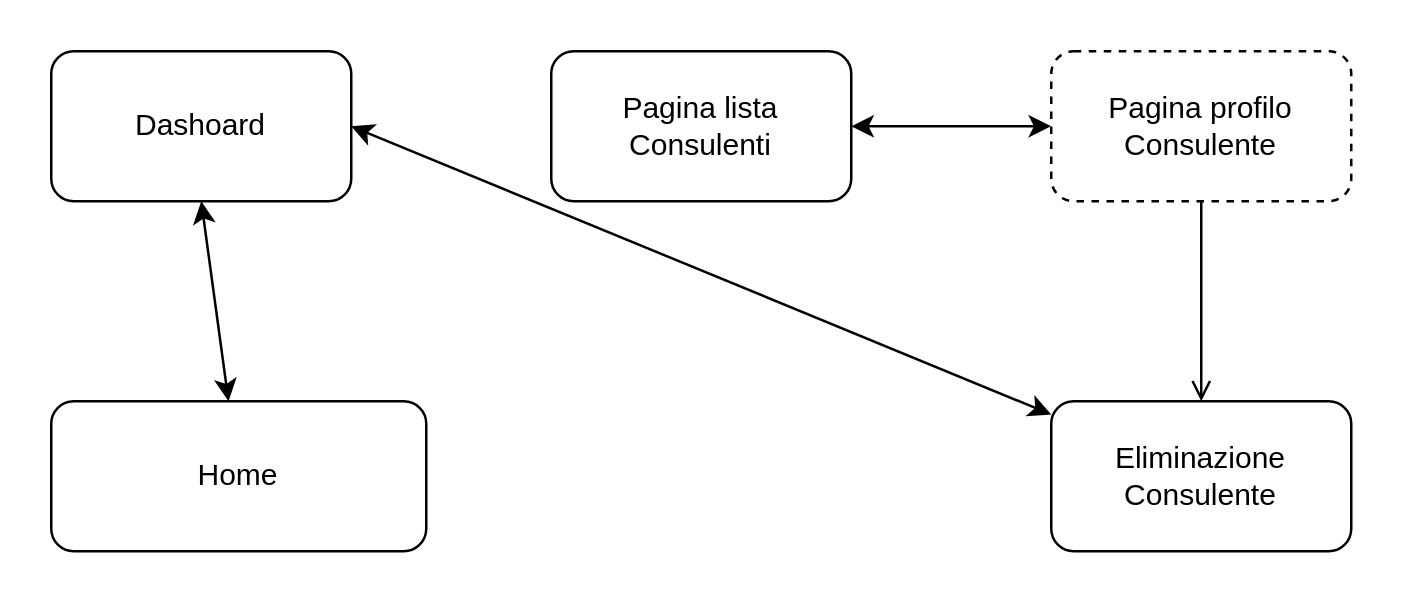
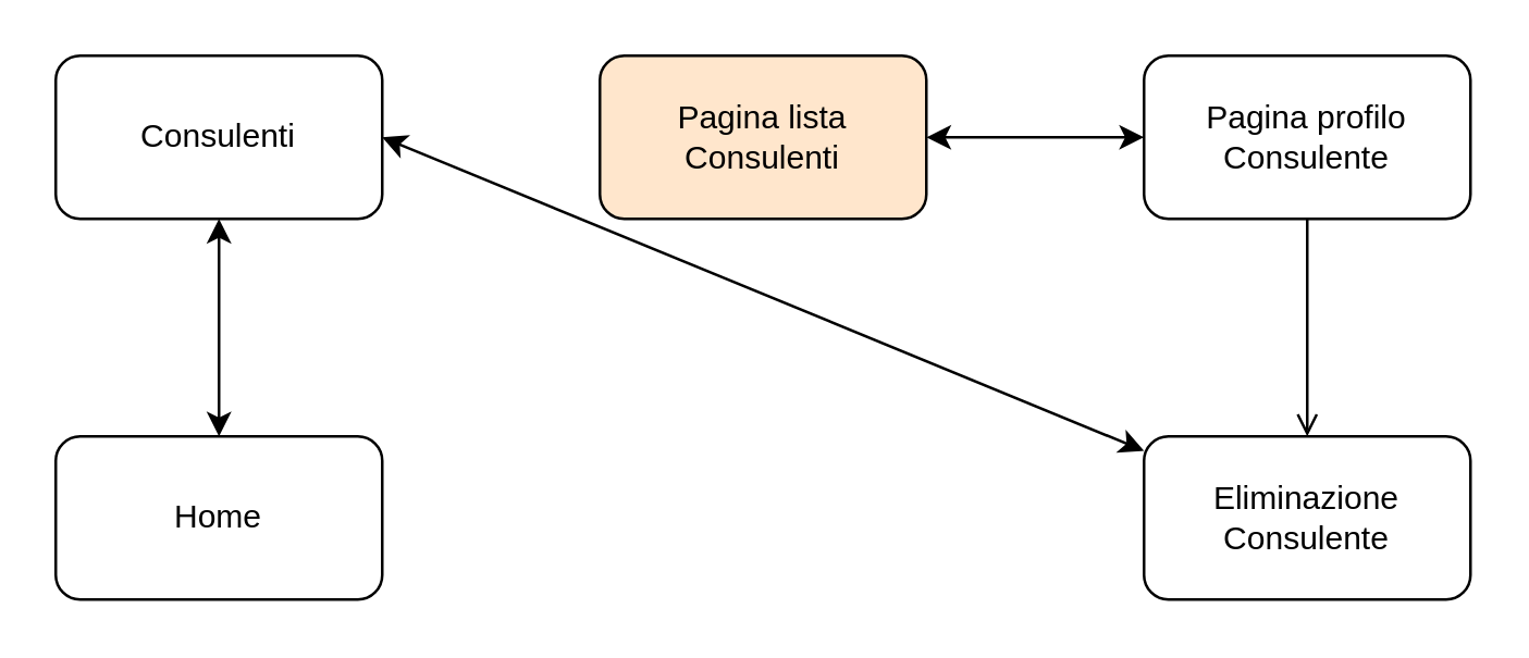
  <mxCell id="0" />
  <mxCell id="1" parent="0" />
- <mxCell id="2" value="Home" style="rounded=1;whiteSpace=wrap;html=1;" parent="1" vertex="1"><mxGeometry x="20" y="160" width="150" height="60" as="geometry" /></mxCell>
- <mxCell id="3" value="Dashoard" style="whiteSpace=wrap;html=1;rounded=1;" parent="1" vertex="1"><mxGeometry x="20" y="20" width="120" height="60" as="geometry" /></mxCell>
- <mxCell id="4" value="Pagina lista Consulenti" style="whiteSpace=wrap;html=1;rounded=1;" parent="1" vertex="1"><mxGeometry x="220" y="20" width="120" height="60" as="geometry" /></mxCell>
+ <mxCell id="2" value="Home" style="rounded=1;whiteSpace=wrap;html=1;" parent="1" vertex="1"><mxGeometry x="20" y="160" width="120" height="60" as="geometry" /></mxCell>
+ <mxCell id="3" value="Consulenti" style="whiteSpace=wrap;html=1;rounded=1;" parent="1" vertex="1"><mxGeometry x="20" y="20" width="120" height="60" as="geometry" /></mxCell>
+ <mxCell id="4" value="Pagina lista Consulenti" style="whiteSpace=wrap;html=1;rounded=1;fillColor=#ffe6cc;" parent="1" vertex="1"><mxGeometry x="220" y="20" width="120" height="60" as="geometry" /></mxCell>
  <mxCell id="5" value="Eliminazione Consulente" style="whiteSpace=wrap;html=1;rounded=1;" parent="1" vertex="1"><mxGeometry x="420" y="160" width="120" height="60" as="geometry" /></mxCell>
  <mxCell id="6" value="" style="endArrow=classic;startArrow=classic;html=1;entryX=0.5;entryY=1;entryDx=0;entryDy=0;" parent="1" source="2" target="3" edge="1"><mxGeometry width="50" height="50" relative="1" as="geometry"><mxPoint x="270" y="540" as="sourcePoint" /><mxPoint x="320" y="490" as="targetPoint" /></mxGeometry></mxCell>
  <mxCell id="7" value="" style="endArrow=classic;startArrow=classic;html=1;exitX=1;exitY=0.5;exitDx=0;exitDy=0;" parent="1" source="3" target="5" edge="1"><mxGeometry width="50" height="50" relative="1" as="geometry"><mxPoint x="350" y="60" as="sourcePoint" /><mxPoint x="220" y="60" as="targetPoint" /></mxGeometry></mxCell>
  <mxCell id="8" value="" style="edgeStyle=orthogonalEdgeStyle;rounded=0;orthogonalLoop=1;jettySize=auto;html=1;endArrow=open;" edge="1" parent="1" source="9" target="5"><mxGeometry relative="1" as="geometry" /></mxCell>
- <mxCell id="9" value="Pagina profilo Consulente" style="whiteSpace=wrap;html=1;rounded=1;dashed=1;" vertex="1" parent="1"><mxGeometry x="420" y="20" width="120" height="60" as="geometry" /></mxCell>
+ <mxCell id="9" value="Pagina profilo Consulente" style="whiteSpace=wrap;html=1;rounded=1;" vertex="1" parent="1"><mxGeometry x="420" y="20" width="120" height="60" as="geometry" /></mxCell>
  <mxCell id="10" value="" style="endArrow=classic;startArrow=classic;html=1;entryX=0;entryY=0.5;entryDx=0;entryDy=0;exitX=1;exitY=0.5;exitDx=0;exitDy=0;" edge="1" parent="1" source="4" target="9"><mxGeometry width="50" height="50" relative="1" as="geometry"><mxPoint x="470" y="610" as="sourcePoint" /><mxPoint x="520" y="560" as="targetPoint" /></mxGeometry></mxCell>
